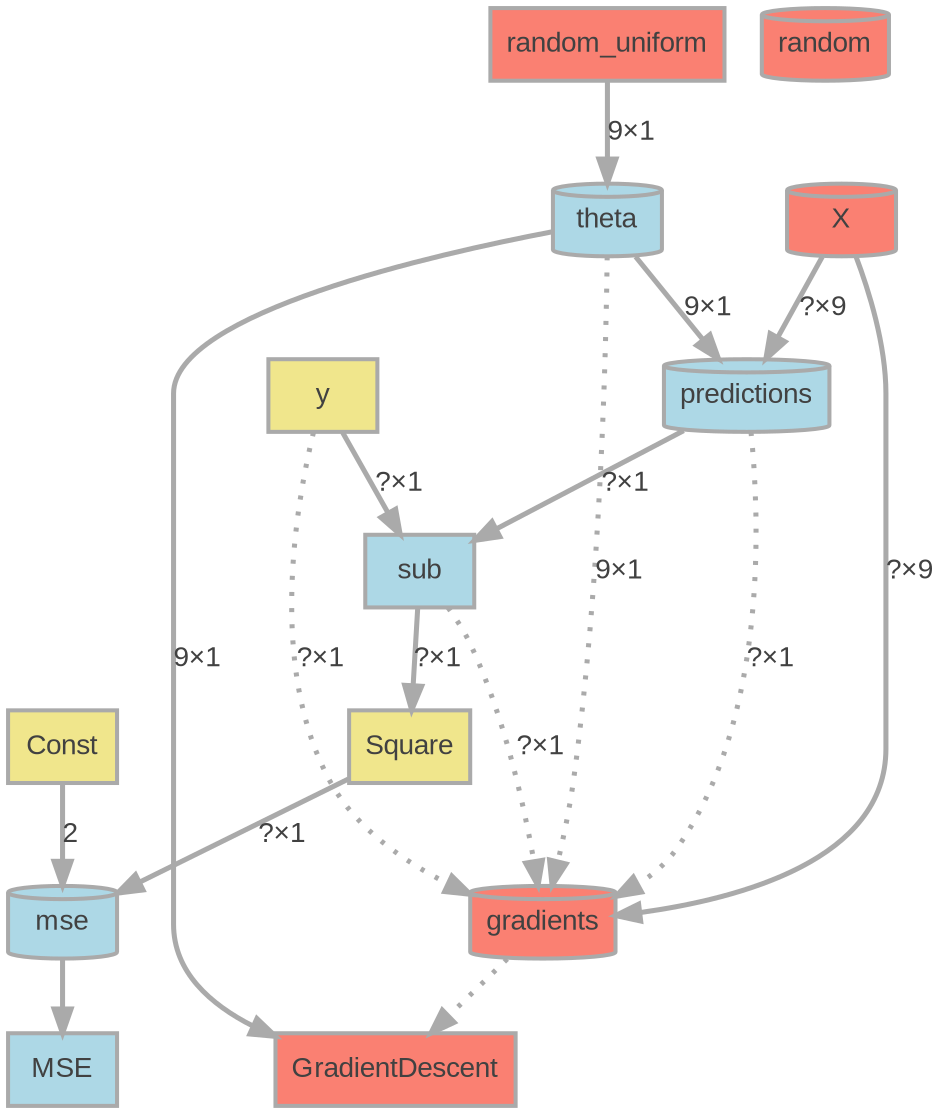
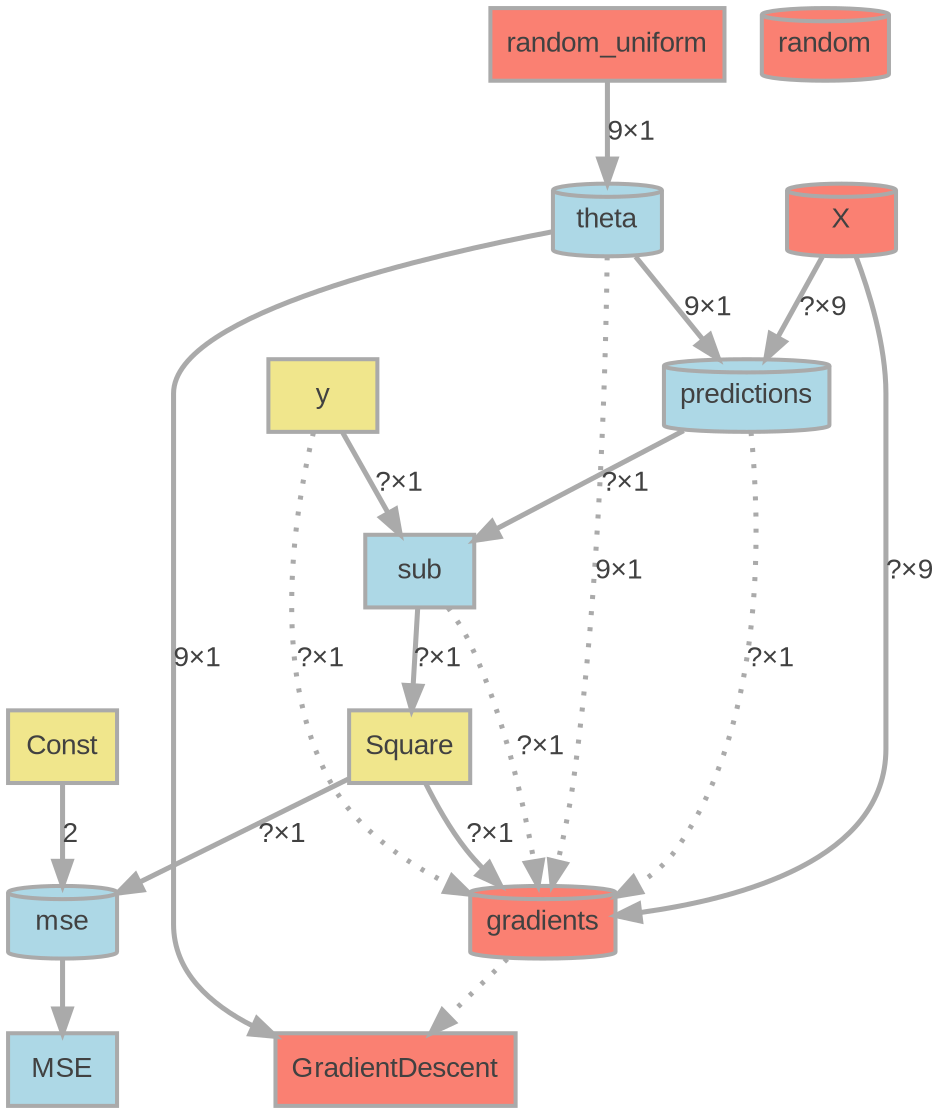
  digraph {
    color=white
    fillcolor=white
    fontcolor="#414141"
    fontname="Liberation Sans"
    style=rounded
    node [color="#aaaaaa" fillcolor=salmon fontcolor="#414141" fontname="Liberation Sans" penwidth=2 shape=box style=filled]
    edge [arrowsize=1.2 color="#aaaaaa" fontcolor="#414141" fontname="Liberation Sans" penwidth=2.5 style=solid]
    n1 [label=X shape=cylinder]
    n2 [fillcolor=lightblue label=predictions shape=cylinder]
    n3 [label=gradients shape=cylinder]
    n4 [fillcolor=lightblue label=sub]
    n5 [label=GradientDescent]
    n6 [fillcolor=khaki label=y]
    n7 [fillcolor=khaki label=Square]
    n8 [label=random_uniform]
    n9 [fillcolor=lightblue label=theta shape=cylinder]
    n10 [fillcolor=lightblue label=mse shape=cylinder]
    n11 [fillcolor=lightblue label=MSE]
    n12 [fillcolor=khaki label=Const]
    n13 [label=random shape=cylinder]
    n1 -> n2 [label="?×9"]
    n1 -> n3 [label="?×9" style=bold]
    n2 -> n3 [label="?×1" style=dotted]
    n2 -> n4 [label="?×1" style=bold]
    n3 -> n5 [style=dotted]
    n4 -> n3 [label="?×1" style=dotted]
    n4 -> n7 [label="?×1"]
    n6 -> n3 [label="?×1" style=dotted]
    n6 -> n4 [label="?×1"]
+   n7 -> n3 [label="?×1" style=bold]
    n7 -> n10 [label="?×1" style=bold]
    n8 -> n9 [label="9×1"]
    n9 -> n2 [label="9×1"]
    n9 -> n3 [label="9×1" style=dotted]
    n9 -> n5 [label="9×1"]
    n10 -> n11 [style=bold]
    n12 -> n10 [label=2]
  }
